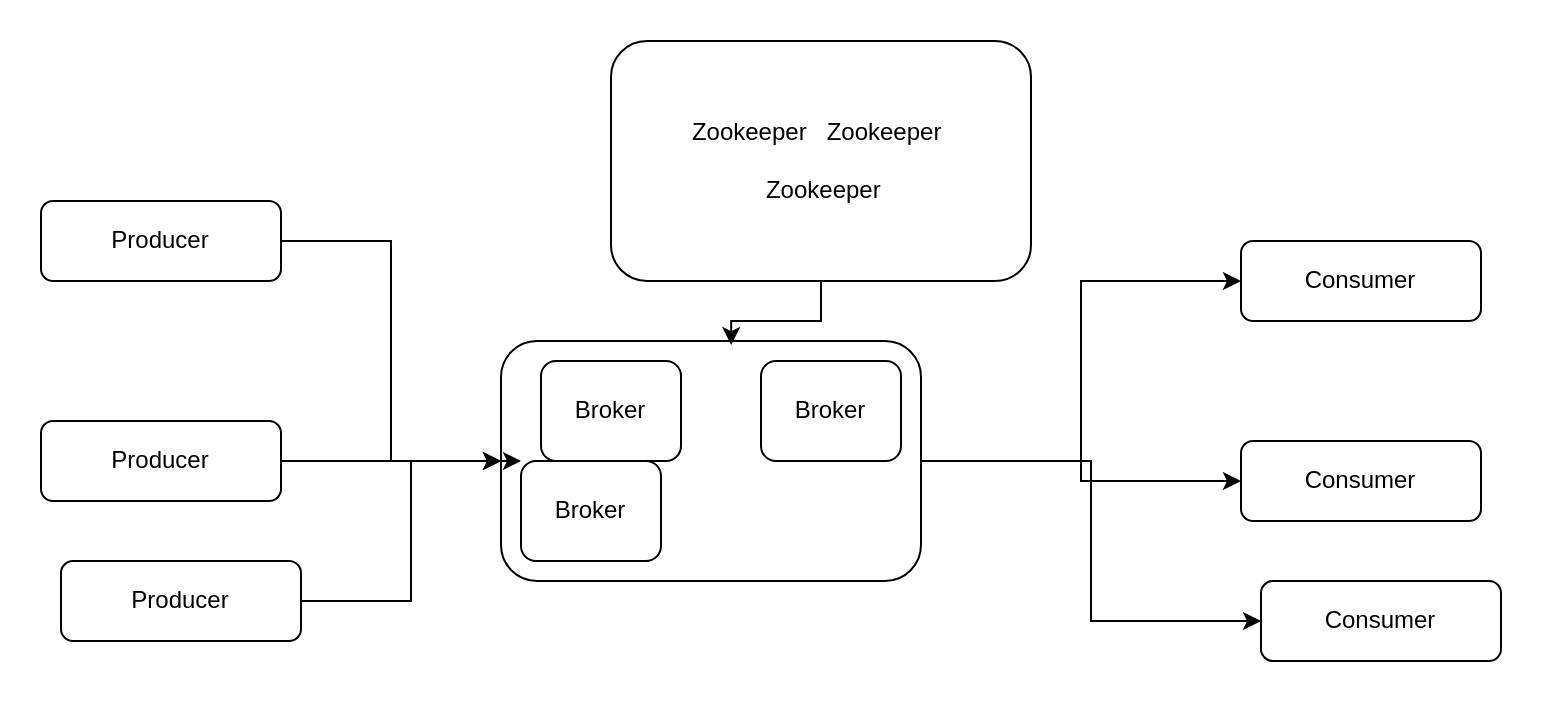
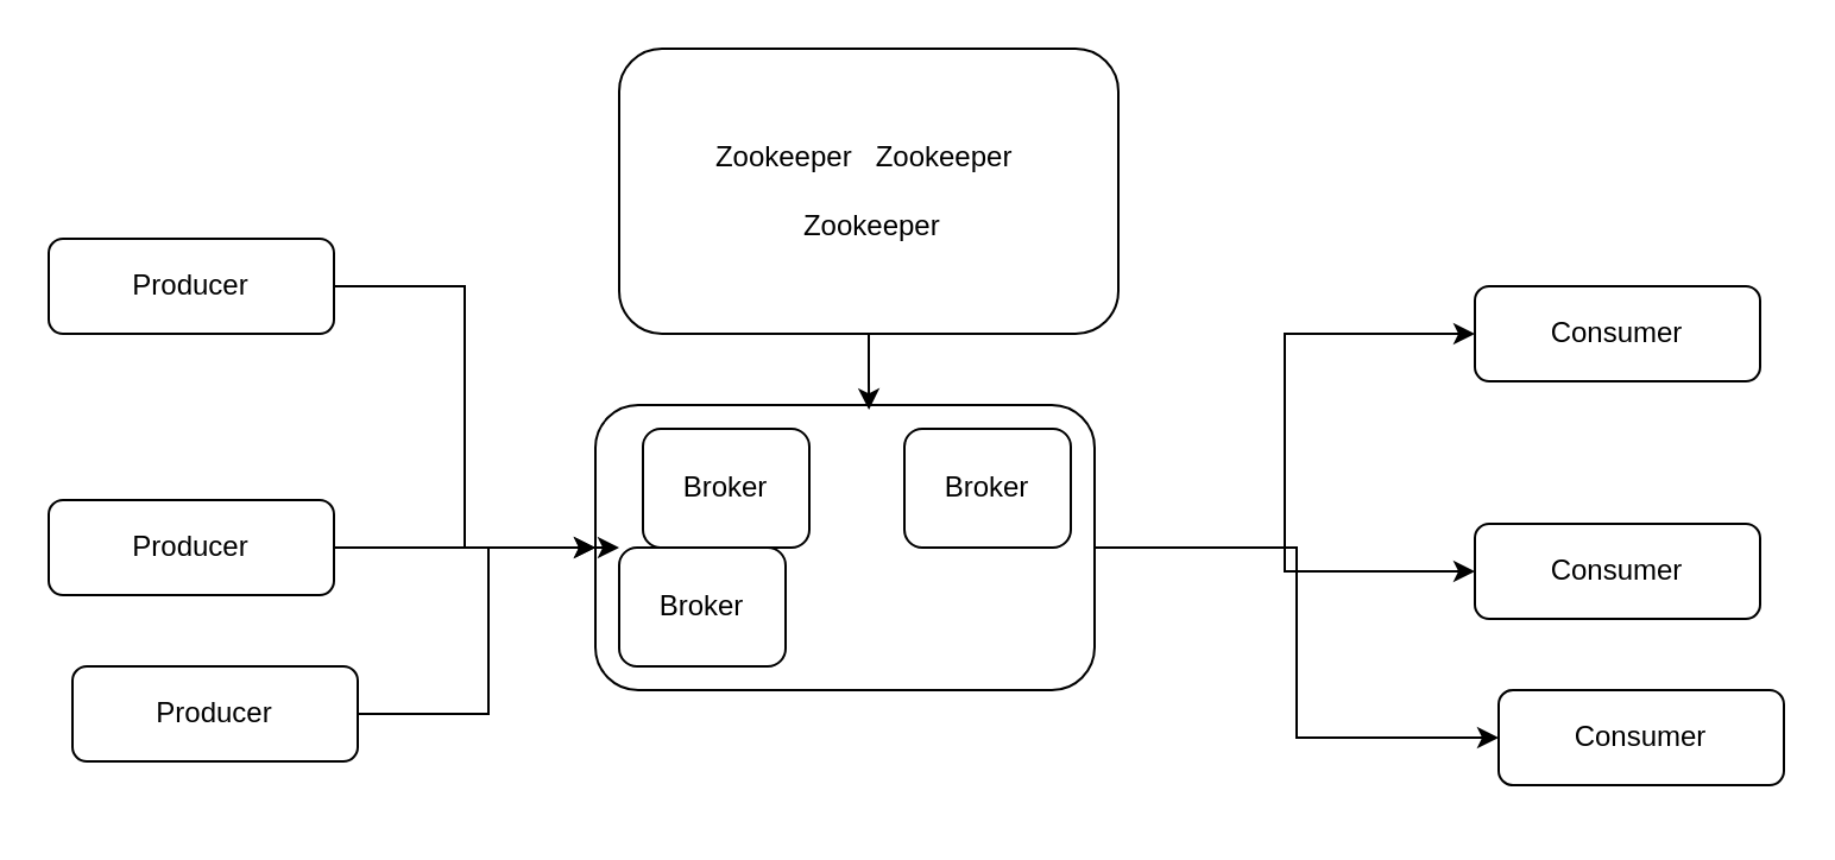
  <mxCell id="0" />
  <mxCell id="1" parent="0" />
  <mxCell id="2" style="edgeStyle=orthogonalEdgeStyle;rounded=0;orthogonalLoop=1;jettySize=auto;html=1;exitX=1;exitY=0.5;exitDx=0;exitDy=0;entryX=0;entryY=0.5;entryDx=0;entryDy=0;" edge="1" parent="1" source="3" target="8"><mxGeometry relative="1" as="geometry" /></mxCell>
  <mxCell id="3" value="Producer" style="rounded=1;whiteSpace=wrap;html=1;fontSize=12;glass=0;strokeWidth=1;shadow=0;" parent="1" vertex="1"><mxGeometry x="20" y="100" width="120" height="40" as="geometry" /></mxCell>
  <mxCell id="4" value="Yes" style="edgeStyle=orthogonalEdgeStyle;rounded=0;html=1;jettySize=auto;orthogonalLoop=1;fontSize=11;endArrow=block;endFill=0;endSize=8;strokeWidth=1;shadow=0;labelBackgroundColor=none;" parent="1" edge="1"><mxGeometry y="10" relative="1" as="geometry"><mxPoint as="offset" /><mxPoint x="270" y="340" as="sourcePoint" /></mxGeometry></mxCell>
  <mxCell id="5" style="edgeStyle=orthogonalEdgeStyle;rounded=0;orthogonalLoop=1;jettySize=auto;html=1;" edge="1" parent="1" source="8" target="17"><mxGeometry relative="1" as="geometry" /></mxCell>
  <mxCell id="6" style="edgeStyle=orthogonalEdgeStyle;rounded=0;orthogonalLoop=1;jettySize=auto;html=1;entryX=0;entryY=0.5;entryDx=0;entryDy=0;" edge="1" parent="1" source="8" target="16"><mxGeometry relative="1" as="geometry" /></mxCell>
  <mxCell id="7" style="edgeStyle=orthogonalEdgeStyle;rounded=0;orthogonalLoop=1;jettySize=auto;html=1;" edge="1" parent="1" source="8" target="18"><mxGeometry relative="1" as="geometry" /></mxCell>
  <mxCell id="8" value="" style="rounded=1;whiteSpace=wrap;html=1;fontSize=12;glass=0;strokeWidth=1;shadow=0;" parent="1" vertex="1"><mxGeometry x="250" y="170" width="210" height="120" as="geometry" /></mxCell>
  <mxCell id="9" value="" style="edgeStyle=orthogonalEdgeStyle;rounded=0;orthogonalLoop=1;jettySize=auto;html=1;" edge="1" parent="1" source="10" target="8"><mxGeometry relative="1" as="geometry" /></mxCell>
  <mxCell id="10" value="Producer" style="rounded=1;whiteSpace=wrap;html=1;fontSize=12;glass=0;strokeWidth=1;shadow=0;" vertex="1" parent="1"><mxGeometry x="20" y="210" width="120" height="40" as="geometry" /></mxCell>
  <mxCell id="11" value="" style="edgeStyle=orthogonalEdgeStyle;rounded=0;orthogonalLoop=1;jettySize=auto;html=1;" edge="1" parent="1" source="12" target="14"><mxGeometry relative="1" as="geometry"><Array as="points"><mxPoint x="205" y="300" /><mxPoint x="205" y="230" /></Array></mxGeometry></mxCell>
  <mxCell id="12" value="Producer" style="rounded=1;whiteSpace=wrap;html=1;fontSize=12;glass=0;strokeWidth=1;shadow=0;" vertex="1" parent="1"><mxGeometry x="30" y="280" width="120" height="40" as="geometry" /></mxCell>
  <mxCell id="13" value="Broker" style="rounded=1;whiteSpace=wrap;html=1;fontSize=12;glass=0;strokeWidth=1;shadow=0;" vertex="1" parent="1"><mxGeometry x="270" y="180" width="70" height="50" as="geometry" /></mxCell>
  <mxCell id="14" value="Broker" style="rounded=1;whiteSpace=wrap;html=1;fontSize=12;glass=0;strokeWidth=1;shadow=0;" vertex="1" parent="1"><mxGeometry x="260" y="230" width="70" height="50" as="geometry" /></mxCell>
  <mxCell id="15" value="Broker" style="rounded=1;whiteSpace=wrap;html=1;fontSize=12;glass=0;strokeWidth=1;shadow=0;" vertex="1" parent="1"><mxGeometry x="380" y="180" width="70" height="50" as="geometry" /></mxCell>
  <mxCell id="16" value="Consumer" style="rounded=1;whiteSpace=wrap;html=1;fontSize=12;glass=0;strokeWidth=1;shadow=0;" vertex="1" parent="1"><mxGeometry x="620" y="120" width="120" height="40" as="geometry" /></mxCell>
  <mxCell id="17" value="Consumer" style="rounded=1;whiteSpace=wrap;html=1;fontSize=12;glass=0;strokeWidth=1;shadow=0;" vertex="1" parent="1"><mxGeometry x="620" y="220" width="120" height="40" as="geometry" /></mxCell>
  <mxCell id="18" value="Consumer" style="rounded=1;whiteSpace=wrap;html=1;fontSize=12;glass=0;strokeWidth=1;shadow=0;" vertex="1" parent="1"><mxGeometry x="630" y="290" width="120" height="40" as="geometry" /></mxCell>
- <mxCell id="19" value="&lt;div&gt;Zookeeper&amp;nbsp;&amp;nbsp; Zookeeper&amp;nbsp;&lt;/div&gt;&lt;div&gt;&lt;br&gt;&lt;/div&gt;&lt;div&gt;&amp;nbsp;Zookeeper&lt;/div&gt;" style="rounded=1;whiteSpace=wrap;html=1;fontSize=12;glass=0;strokeWidth=1;shadow=0;" vertex="1" parent="1"><mxGeometry x="305" y="20" width="210" height="120" as="geometry" /></mxCell>
+ <mxCell id="19" value="&lt;div&gt;Zookeeper&amp;nbsp;&amp;nbsp; Zookeeper&amp;nbsp;&lt;/div&gt;&lt;div&gt;&lt;br&gt;&lt;/div&gt;&lt;div&gt;&amp;nbsp;Zookeeper&lt;/div&gt;" style="rounded=1;whiteSpace=wrap;html=1;fontSize=12;glass=0;strokeWidth=1;shadow=0;" vertex="1" parent="1"><mxGeometry x="260" y="20" width="210" height="120" as="geometry" /></mxCell>
  <mxCell id="20" style="edgeStyle=orthogonalEdgeStyle;rounded=0;orthogonalLoop=1;jettySize=auto;html=1;entryX=0.548;entryY=0.017;entryDx=0;entryDy=0;entryPerimeter=0;" edge="1" parent="1" source="19" target="8"><mxGeometry relative="1" as="geometry" /></mxCell>
